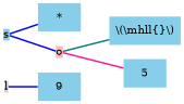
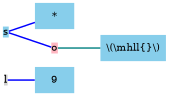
  graph {
    rankdir=LR
    node [fillcolor=skyblue shape=none style=filled]
    edge [color=blue style=bold]
    n1 [fillcolor=lightgrey label=l shape=plain]
    n2 [label=9]
    n3 [label=s shape=plain]
    n4 [label="*"]
    n5 [fillcolor=lightpink label=o shape=plain]
    n6 [label="\\(\\mhll{}\\)"]
-   5
    n1 -- n2
    n3 -- n4
    n3 -- n5
    n5 -- n6 [color=teal]
-   n5 -- 5 [color=deeppink]
  }
